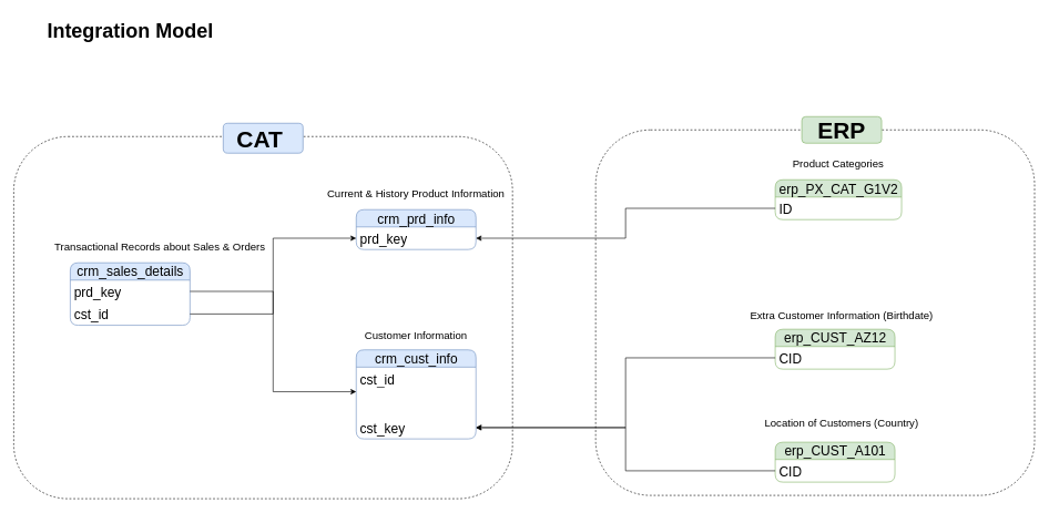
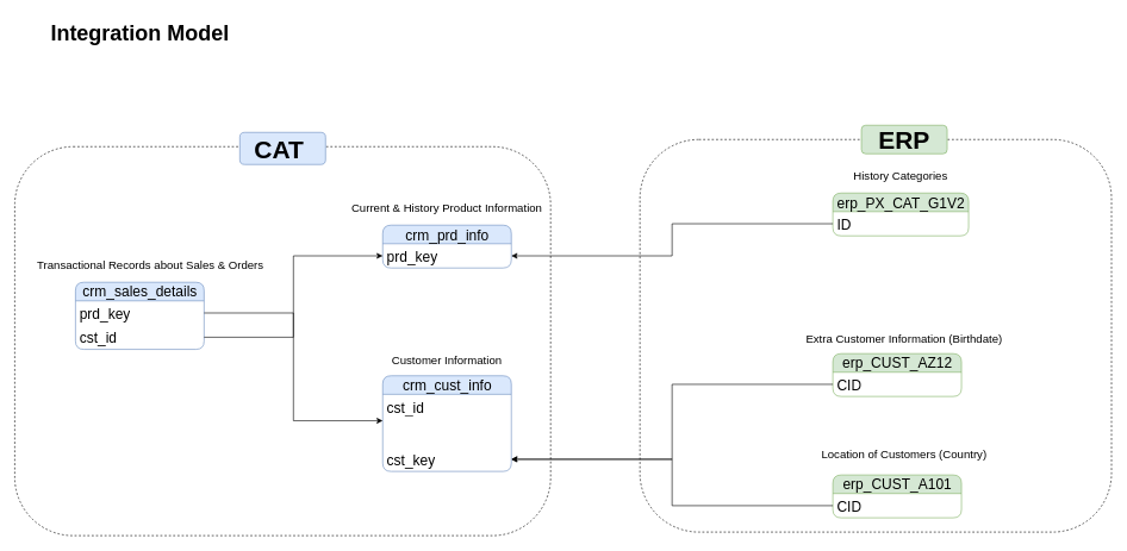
  <mxCell id="0" />
  <mxCell id="1" parent="0" />
  <mxCell id="2" value="Customer Information" style="text;html=1;align=center;verticalAlign=middle;whiteSpace=wrap;rounded=0;fontStyle=0;fontSize=16;" parent="1" vertex="1"><mxGeometry x="515" y="489" width="220" height="30" as="geometry" /></mxCell>
  <mxCell id="3" value="&lt;font style=&quot;font-size: 20px;&quot;&gt;crm_cust_info&lt;/font&gt;" style="swimlane;fontStyle=0;childLayout=stackLayout;horizontal=1;startSize=26;fillColor=#dae8fc;horizontalStack=0;resizeParent=1;resizeParentMax=0;resizeLast=0;collapsible=1;marginBottom=0;html=1;rounded=1;strokeColor=#6c8ebf;" parent="1" vertex="1"><mxGeometry x="535" y="526" width="180" height="134" as="geometry" /></mxCell>
  <mxCell id="4" value="cst_id" style="text;strokeColor=none;fillColor=none;align=left;verticalAlign=top;spacingLeft=4;spacingRight=4;overflow=hidden;rotatable=0;points=[[0,0.5],[1,0.5]];portConstraint=eastwest;whiteSpace=wrap;html=1;fontSize=20;" parent="3" vertex="1"><mxGeometry y="26" width="180" height="74" as="geometry" /></mxCell>
  <mxCell id="5" value="cst_key" style="text;strokeColor=none;fillColor=none;align=left;verticalAlign=top;spacingLeft=4;spacingRight=4;overflow=hidden;rotatable=0;points=[[0,0.5],[1,0.5]];portConstraint=eastwest;whiteSpace=wrap;html=1;fontSize=20;" vertex="1" parent="3"><mxGeometry y="100" width="180" height="34" as="geometry" /></mxCell>
  <mxCell id="6" value="Current &amp;amp; History Product Information" style="text;html=1;align=center;verticalAlign=middle;whiteSpace=wrap;rounded=0;fontStyle=0;fontSize=16;" parent="1" vertex="1"><mxGeometry x="485" y="285" width="280" height="10" as="geometry" /></mxCell>
  <mxCell id="7" value="&lt;font style=&quot;font-size: 20px;&quot;&gt;crm_prd_info&lt;/font&gt;" style="swimlane;fontStyle=0;childLayout=stackLayout;horizontal=1;startSize=26;fillColor=#dae8fc;horizontalStack=0;resizeParent=1;resizeParentMax=0;resizeLast=0;collapsible=1;marginBottom=0;html=1;rounded=1;strokeColor=#6c8ebf;" parent="1" vertex="1"><mxGeometry x="535" y="315" width="180" height="60" as="geometry" /></mxCell>
  <mxCell id="8" value="prd_key" style="text;strokeColor=none;fillColor=none;align=left;verticalAlign=top;spacingLeft=4;spacingRight=4;overflow=hidden;rotatable=0;points=[[0,0.5],[1,0.5]];portConstraint=eastwest;whiteSpace=wrap;html=1;fontSize=20;" parent="7" vertex="1"><mxGeometry y="26" width="180" height="34" as="geometry" /></mxCell>
- <mxCell id="9" value="Transactional Records about Sales &amp;amp; Orders" style="text;html=1;align=center;verticalAlign=middle;whiteSpace=wrap;rounded=0;fontStyle=0;fontSize=16;" parent="1" vertex="1"><mxGeometry x="75" y="355" width="330" height="30" as="geometry" /></mxCell>
+ <mxCell id="9" value="Transactional Records about Sales &amp;amp; Orders" style="text;html=1;align=center;verticalAlign=middle;whiteSpace=wrap;rounded=0;fontStyle=0;fontSize=16;" parent="1" vertex="1"><mxGeometry x="45" y="355" width="330" height="30" as="geometry" /></mxCell>
  <mxCell id="10" value="&lt;font style=&quot;font-size: 20px;&quot;&gt;crm_sales_details&lt;/font&gt;" style="swimlane;fontStyle=0;childLayout=stackLayout;horizontal=1;startSize=26;fillColor=#dae8fc;horizontalStack=0;resizeParent=1;resizeParentMax=0;resizeLast=0;collapsible=1;marginBottom=0;html=1;rounded=1;strokeColor=#6c8ebf;" parent="1" vertex="1"><mxGeometry x="105" y="395" width="180" height="94" as="geometry" /></mxCell>
  <mxCell id="11" value="prd_key" style="text;strokeColor=none;fillColor=none;align=left;verticalAlign=top;spacingLeft=4;spacingRight=4;overflow=hidden;rotatable=0;points=[[0,0.5],[1,0.5]];portConstraint=eastwest;whiteSpace=wrap;html=1;fontSize=20;" parent="10" vertex="1"><mxGeometry y="26" width="180" height="34" as="geometry" /></mxCell>
  <mxCell id="12" value="cst_id" style="text;strokeColor=none;fillColor=none;align=left;verticalAlign=top;spacingLeft=4;spacingRight=4;overflow=hidden;rotatable=0;points=[[0,0.5],[1,0.5]];portConstraint=eastwest;whiteSpace=wrap;html=1;fontSize=20;" parent="10" vertex="1"><mxGeometry y="60" width="180" height="34" as="geometry" /></mxCell>
  <mxCell id="13" style="edgeStyle=orthogonalEdgeStyle;rounded=0;orthogonalLoop=1;jettySize=auto;html=1;entryX=0;entryY=0.5;entryDx=0;entryDy=0;" parent="1" source="11" target="4" edge="1"><mxGeometry relative="1" as="geometry" /></mxCell>
  <mxCell id="14" style="edgeStyle=orthogonalEdgeStyle;rounded=0;orthogonalLoop=1;jettySize=auto;html=1;" parent="1" source="12" target="8" edge="1"><mxGeometry relative="1" as="geometry" /></mxCell>
  <mxCell id="15" value="Extra Customer Information (Birthdate)" style="text;html=1;align=center;verticalAlign=middle;whiteSpace=wrap;rounded=0;fontStyle=0;fontSize=16;" parent="1" vertex="1"><mxGeometry x="1115" y="465" width="300" height="20" as="geometry" /></mxCell>
  <mxCell id="16" value="&lt;font style=&quot;font-size: 20px;&quot;&gt;erp_CUST_AZ12&lt;/font&gt;" style="swimlane;fontStyle=0;childLayout=stackLayout;horizontal=1;startSize=26;fillColor=#d5e8d4;horizontalStack=0;resizeParent=1;resizeParentMax=0;resizeLast=0;collapsible=1;marginBottom=0;html=1;rounded=1;strokeColor=#82b366;" parent="1" vertex="1"><mxGeometry x="1165" y="495" width="180" height="60" as="geometry" /></mxCell>
  <mxCell id="17" value="CID" style="text;strokeColor=none;fillColor=none;align=left;verticalAlign=top;spacingLeft=4;spacingRight=4;overflow=hidden;rotatable=0;points=[[0,0.5],[1,0.5]];portConstraint=eastwest;whiteSpace=wrap;html=1;fontSize=20;" parent="16" vertex="1"><mxGeometry y="26" width="180" height="34" as="geometry" /></mxCell>
  <mxCell id="18" value="Location of Customers (Country)" style="text;html=1;align=center;verticalAlign=middle;whiteSpace=wrap;rounded=0;fontStyle=0;fontSize=16;" parent="1" vertex="1"><mxGeometry x="1135" y="635" width="260" as="geometry" /></mxCell>
  <mxCell id="19" value="&lt;font style=&quot;font-size: 20px;&quot;&gt;erp_CUST_A101&lt;/font&gt;" style="swimlane;fontStyle=0;childLayout=stackLayout;horizontal=1;startSize=26;fillColor=#d5e8d4;horizontalStack=0;resizeParent=1;resizeParentMax=0;resizeLast=0;collapsible=1;marginBottom=0;html=1;rounded=1;strokeColor=#82b366;" parent="1" vertex="1"><mxGeometry x="1165" y="665" width="180" height="60" as="geometry" /></mxCell>
  <mxCell id="20" value="CID" style="text;strokeColor=none;fillColor=none;align=left;verticalAlign=top;spacingLeft=4;spacingRight=4;overflow=hidden;rotatable=0;points=[[0,0.5],[1,0.5]];portConstraint=eastwest;whiteSpace=wrap;html=1;fontSize=20;" parent="19" vertex="1"><mxGeometry y="26" width="180" height="34" as="geometry" /></mxCell>
  <mxCell id="21" value="&lt;font style=&quot;font-size: 20px;&quot;&gt;erp_PX_CAT_G1V2&lt;/font&gt;" style="swimlane;fontStyle=0;childLayout=stackLayout;horizontal=1;startSize=26;fillColor=#d5e8d4;horizontalStack=0;resizeParent=1;resizeParentMax=0;resizeLast=0;collapsible=1;marginBottom=0;html=1;rounded=1;strokeColor=#82b366;" parent="1" vertex="1"><mxGeometry x="1165" y="270" width="190" height="60" as="geometry" /></mxCell>
  <mxCell id="22" value="ID" style="text;strokeColor=none;fillColor=none;align=left;verticalAlign=top;spacingLeft=4;spacingRight=4;overflow=hidden;rotatable=0;points=[[0,0.5],[1,0.5]];portConstraint=eastwest;whiteSpace=wrap;html=1;fontSize=20;" parent="21" vertex="1"><mxGeometry y="26" width="190" height="34" as="geometry" /></mxCell>
- <mxCell id="23" value="Product Categories" style="text;html=1;align=center;verticalAlign=middle;whiteSpace=wrap;rounded=0;fontStyle=0;fontSize=16;" parent="1" vertex="1"><mxGeometry x="1110" y="235" width="300" height="20" as="geometry" /></mxCell>
+ <mxCell id="23" value="History Categories" style="text;html=1;align=center;verticalAlign=middle;whiteSpace=wrap;rounded=0;fontStyle=0;fontSize=16;" parent="1" vertex="1"><mxGeometry x="1110" y="235" width="300" height="20" as="geometry" /></mxCell>
  <mxCell id="24" value="&lt;font style=&quot;font-size: 30px;&quot;&gt;Integration Model&lt;/font&gt;" style="text;html=1;align=center;verticalAlign=middle;resizable=0;points=[];autosize=1;strokeColor=none;fillColor=none;fontStyle=1" parent="1" vertex="1"><mxGeometry x="65" y="20" width="260" height="50" as="geometry" /></mxCell>
  <mxCell id="25" value="" style="rounded=1;whiteSpace=wrap;html=1;fillColor=none;dashed=1;" parent="1" vertex="1"><mxGeometry x="20" y="205" width="750" height="545" as="geometry" /></mxCell>
  <mxCell id="26" value="&lt;b&gt;&lt;font style=&quot;font-size: 35px;&quot;&gt;CAT&amp;nbsp;&lt;/font&gt;&lt;/b&gt;" style="rounded=1;whiteSpace=wrap;html=1;strokeColor=#6c8ebf;fillColor=#dae8fc;" parent="1" vertex="1"><mxGeometry x="335" y="185" width="120" height="45" as="geometry" /></mxCell>
  <mxCell id="27" value="" style="rounded=1;whiteSpace=wrap;html=1;fillColor=none;dashed=1;" parent="1" vertex="1"><mxGeometry x="895" y="195" width="660" height="550" as="geometry" /></mxCell>
  <mxCell id="28" value="&lt;b&gt;&lt;font style=&quot;font-size: 35px;&quot;&gt;ERP&lt;/font&gt;&lt;/b&gt;" style="rounded=1;whiteSpace=wrap;html=1;strokeColor=#82b366;fillColor=#d5e8d4;" parent="1" vertex="1"><mxGeometry x="1205" y="175" width="120" height="40" as="geometry" /></mxCell>
  <mxCell id="29" style="edgeStyle=orthogonalEdgeStyle;rounded=0;orthogonalLoop=1;jettySize=auto;html=1;entryX=1;entryY=0.5;entryDx=0;entryDy=0;" edge="1" parent="1" source="22" target="8"><mxGeometry relative="1" as="geometry" /></mxCell>
  <mxCell id="30" style="edgeStyle=orthogonalEdgeStyle;rounded=0;orthogonalLoop=1;jettySize=auto;html=1;entryX=1;entryY=0.5;entryDx=0;entryDy=0;" edge="1" parent="1" source="17" target="5"><mxGeometry relative="1" as="geometry" /></mxCell>
  <mxCell id="31" style="edgeStyle=orthogonalEdgeStyle;rounded=0;orthogonalLoop=1;jettySize=auto;html=1;entryX=1;entryY=0.5;entryDx=0;entryDy=0;" edge="1" parent="1" source="20" target="5"><mxGeometry relative="1" as="geometry" /></mxCell>
